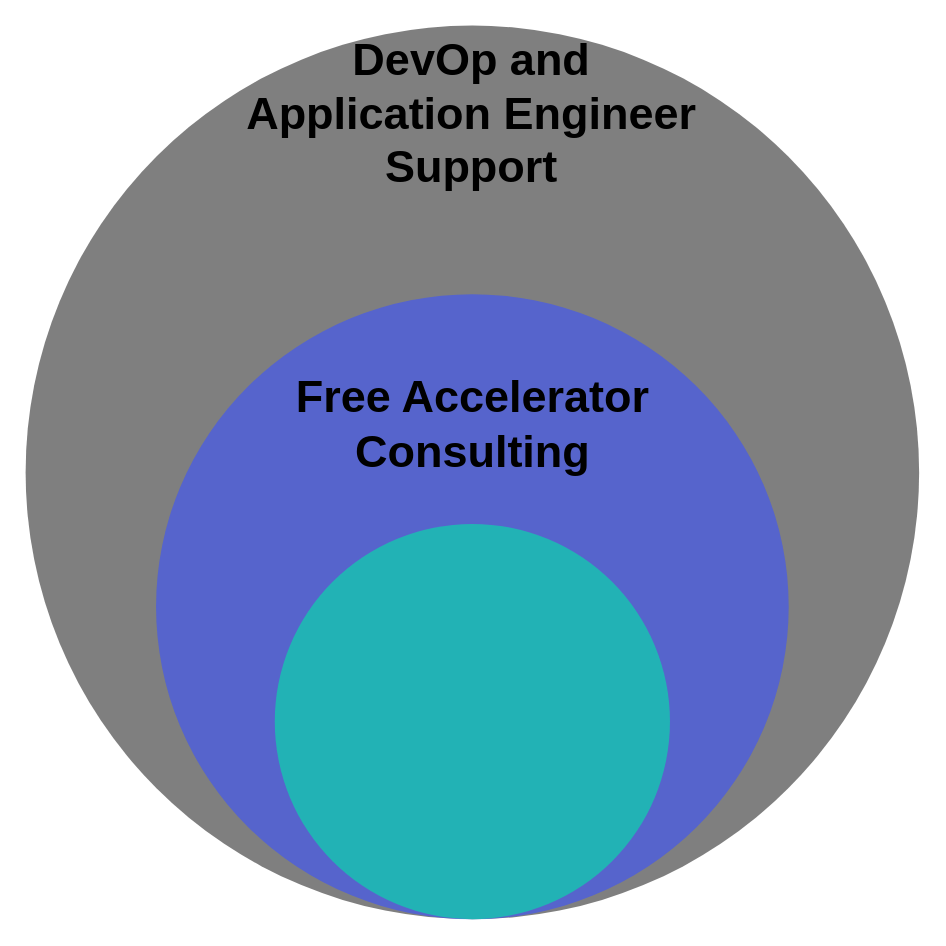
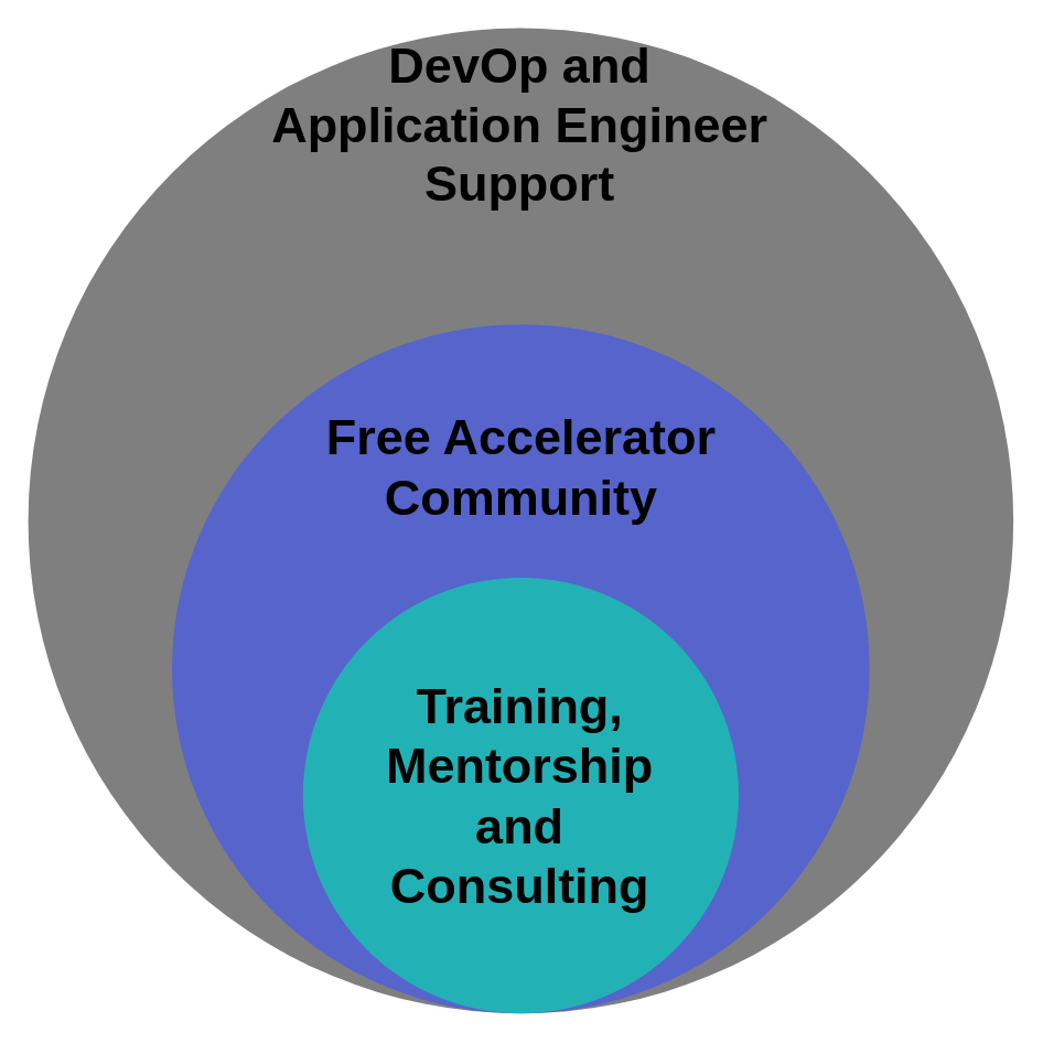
  <mxCell id="0" />
  <mxCell id="1" parent="0" />
  <mxCell id="2" value="" style="ellipse;fillColor=#000000;opacity=50;strokeColor=none;html=1;fontColor=#FFFFFF;strokeWidth=20;perimeterSpacing=35;" parent="1" vertex="1"><mxGeometry x="20" y="20" width="715" height="715" as="geometry" /></mxCell>
  <mxCell id="3" value="" style="ellipse;fillColor=#3B52FF;opacity=60;strokeColor=none;html=1;fontColor=#FFFFFF;" parent="1" vertex="1"><mxGeometry x="124.38" y="235" width="506.25" height="500" as="geometry" /></mxCell>
  <mxCell id="4" value="" style="ellipse;fillColor=#00E6A7;opacity=60;strokeColor=none;html=1;fontColor=#FFFFFF;" parent="1" vertex="1"><mxGeometry x="219.38" y="418.75" width="316.25" height="316.25" as="geometry" /></mxCell>
- <mxCell id="6" value="&lt;h1&gt;&lt;font style=&quot;font-size: 36px&quot;&gt;Free Accelerator Consulting&lt;/font&gt;&lt;/h1&gt;" style="text;html=1;strokeColor=none;fillColor=none;align=center;verticalAlign=middle;whiteSpace=wrap;rounded=0;" vertex="1" parent="1"><mxGeometry x="207.51" y="254" width="340" height="170" as="geometry" /></mxCell>
+ <mxCell id="5" value="&lt;h1&gt;&lt;font style=&quot;font-size: 36px&quot;&gt;Training, Mentorship and Consulting&lt;/font&gt;&lt;br&gt;&lt;/h1&gt;" style="text;html=1;strokeColor=none;fillColor=none;align=center;verticalAlign=middle;whiteSpace=wrap;rounded=0;" vertex="1" parent="1"><mxGeometry x="246.25" y="431.87" width="262.49" height="290" as="geometry" /></mxCell>
+ <mxCell id="6" value="&lt;h1&gt;&lt;font style=&quot;font-size: 36px&quot;&gt;Free Accelerator Community&lt;/font&gt;&lt;/h1&gt;" style="text;html=1;strokeColor=none;fillColor=none;align=center;verticalAlign=middle;whiteSpace=wrap;rounded=0;" vertex="1" parent="1"><mxGeometry x="207.51" y="254" width="340" height="170" as="geometry" /></mxCell>
  <mxCell id="7" value="&lt;h1&gt;&lt;font style=&quot;font-size: 36px&quot;&gt;DevOp and Application Engineer Support&lt;/font&gt;&lt;/h1&gt;" style="text;html=1;strokeColor=none;fillColor=none;align=center;verticalAlign=middle;whiteSpace=wrap;rounded=0;" vertex="1" parent="1"><mxGeometry x="181.26" y="25" width="392.49" height="130" as="geometry" /></mxCell>
